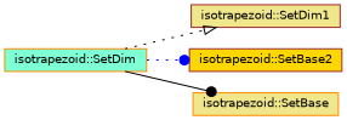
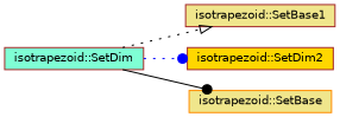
  digraph {
    rankdir=LR
    node [color=darkorange fillcolor=khaki fontname=Helvetica fontsize=10 shape=box style=filled]
    edge [arrowhead=dot color=black fontname=Helvetica fontsize=10 labelfontname=Helvetica labelfontsize=10 style=dotted]
-   n1 [fillcolor=aquamarine fontcolor=black height=0.2 label="isotrapezoid::SetDim" width=0.4]
-   n2 [color=brown height=0.2 label="isotrapezoid::SetDim1" width=0.4]
-   n3 [color=brown fillcolor=gold height=0.2 label="isotrapezoid::SetBase2" width=0.4]
+   n1 [color=brown fillcolor=aquamarine fontcolor=black height=0.2 label="isotrapezoid::SetDim" width=0.4]
+   n2 [color=brown height=0.2 label="isotrapezoid::SetBase1" width=0.4]
+   n3 [color=brown fillcolor=gold height=0.2 label="isotrapezoid::SetDim2" width=0.4]
    n4 [height=0.2 label="isotrapezoid::SetBase" width=0.4]
    n1 -> n2 [arrowhead=onormal]
    n1 -> n3 [color=blue]
    n1 -> n4 [style=solid]
  }
